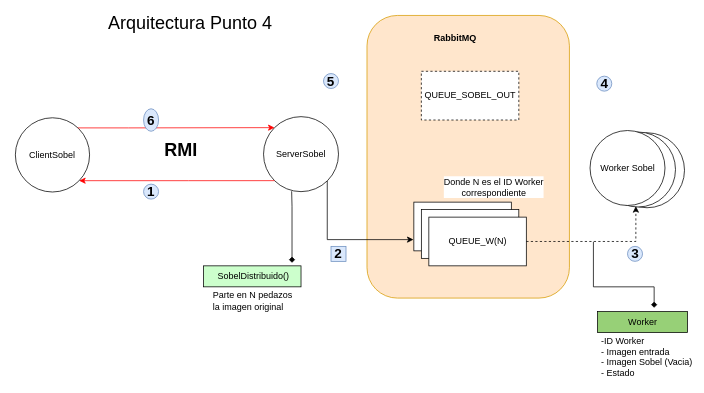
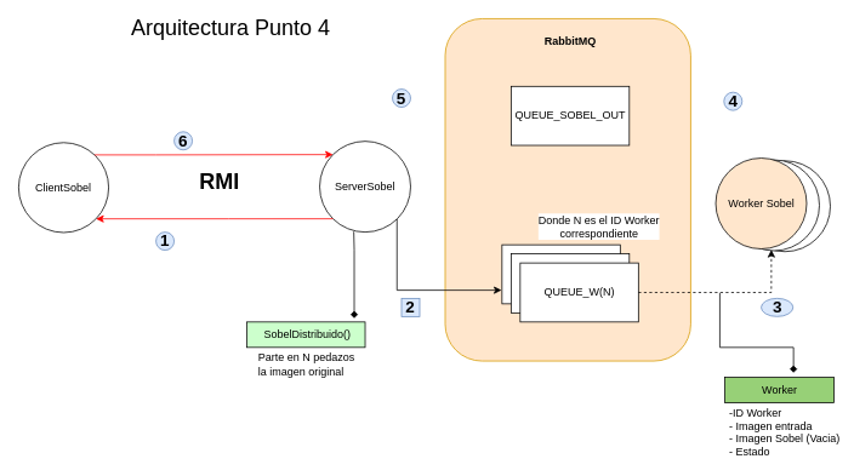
  <mxCell id="0" />
  <mxCell id="1" parent="0" />
  <mxCell id="2" value="" style="ellipse;whiteSpace=wrap;html=1;aspect=fixed;" vertex="1" parent="1"><mxGeometry x="812.5" y="176.5" width="100" height="100" as="geometry" /></mxCell>
  <mxCell id="3" value="" style="ellipse;whiteSpace=wrap;html=1;aspect=fixed;" vertex="1" parent="1"><mxGeometry x="800.5" y="175.5" width="100" height="100" as="geometry" /></mxCell>
  <mxCell id="4" value="&lt;font style=&quot;font-size: 24px&quot;&gt;Arquitectura Punto 4&lt;br&gt;&lt;/font&gt;" style="text;html=1;strokeColor=none;fillColor=none;align=center;verticalAlign=middle;whiteSpace=wrap;rounded=0;" parent="1" vertex="1"><mxGeometry x="76" y="20" width="355" height="20" as="geometry" /></mxCell>
  <mxCell id="5" value="" style="rounded=1;whiteSpace=wrap;html=1;fillColor=#ffe6cc;strokeColor=#d79b00;" vertex="1" parent="1"><mxGeometry x="489" y="20" width="270" height="377" as="geometry" /></mxCell>
- <mxCell id="6" value="&lt;b&gt;RabbitMQ&lt;/b&gt;" style="text;html=1;strokeColor=none;fillColor=none;align=center;verticalAlign=middle;whiteSpace=wrap;rounded=0;" vertex="1" parent="1"><mxGeometry x="576.5" y="35" width="60" height="30" as="geometry" /></mxCell>
+ <mxCell id="6" value="&lt;b&gt;RabbitMQ&lt;/b&gt;" style="text;html=1;strokeColor=none;fillColor=none;align=center;verticalAlign=middle;whiteSpace=wrap;rounded=0;" vertex="1" parent="1"><mxGeometry x="596.5" y="30" width="60" height="30" as="geometry" /></mxCell>
  <mxCell id="7" value="ClientSobel&lt;br&gt;" style="ellipse;whiteSpace=wrap;html=1;aspect=fixed;" vertex="1" parent="1"><mxGeometry x="20" y="156.5" width="99" height="99" as="geometry" /></mxCell>
  <mxCell id="8" value="ServerSobel&lt;br&gt;" style="ellipse;whiteSpace=wrap;html=1;aspect=fixed;" vertex="1" parent="1"><mxGeometry x="351" y="155" width="100" height="100" as="geometry" /></mxCell>
  <mxCell id="9" style="edgeStyle=orthogonalEdgeStyle;rounded=0;orthogonalLoop=1;jettySize=auto;html=1;entryX=0;entryY=0;entryDx=0;entryDy=0;strokeColor=#FF0000;" edge="1" parent="1" source="7" target="8"><mxGeometry relative="1" as="geometry"><Array as="points"><mxPoint x="171" y="170" /><mxPoint x="171" y="170" /></Array><mxPoint x="119" y="196.559" as="sourcePoint" /><mxPoint x="338.004" y="196.559" as="targetPoint" /></mxGeometry></mxCell>
  <mxCell id="10" style="edgeStyle=orthogonalEdgeStyle;rounded=0;orthogonalLoop=1;jettySize=auto;html=1;exitX=0;exitY=1;exitDx=0;exitDy=0;strokeColor=#FF0000;" edge="1" parent="1" source="8" target="7"><mxGeometry relative="1" as="geometry"><Array as="points"><mxPoint x="251" y="240" /><mxPoint x="251" y="240" /></Array><mxPoint x="141" y="300" as="sourcePoint" /><mxPoint x="161" y="270" as="targetPoint" /></mxGeometry></mxCell>
  <mxCell id="11" value="&lt;b&gt;&lt;font style=&quot;font-size: 24px&quot;&gt;RMI&lt;/font&gt;&lt;/b&gt;" style="text;html=1;strokeColor=none;fillColor=none;align=center;verticalAlign=middle;whiteSpace=wrap;rounded=0;" vertex="1" parent="1"><mxGeometry x="211" y="184.5" width="60" height="30" as="geometry" /></mxCell>
- <mxCell id="12" value="Worker Sobel&lt;br&gt;" style="ellipse;whiteSpace=wrap;html=1;aspect=fixed;" vertex="1" parent="1"><mxGeometry x="786.5" y="173.5" width="100" height="100" as="geometry" /></mxCell>
+ <mxCell id="12" value="Worker Sobel&lt;br&gt;" style="ellipse;whiteSpace=wrap;html=1;aspect=fixed;fillColor=#ffe6cc;" vertex="1" parent="1"><mxGeometry x="786.5" y="173.5" width="100" height="100" as="geometry" /></mxCell>
  <mxCell id="13" value="Node(n)" style="rounded=0;whiteSpace=wrap;html=1;" vertex="1" parent="1"><mxGeometry x="551.5" y="269" width="130" height="65" as="geometry" /></mxCell>
  <mxCell id="14" value="Node(n)" style="rounded=0;whiteSpace=wrap;html=1;" vertex="1" parent="1"><mxGeometry x="561.5" y="279" width="130" height="65" as="geometry" /></mxCell>
  <mxCell id="15" value="QUEUE_W(N)" style="rounded=0;whiteSpace=wrap;html=1;" vertex="1" parent="1"><mxGeometry x="571.5" y="289" width="130" height="65" as="geometry" /></mxCell>
  <mxCell id="16" value="Donde N es el ID Worker &lt;br&gt;correspondiente" style="text;html=1;resizable=0;points=[];align=center;verticalAlign=middle;labelBackgroundColor=#ffffff;" vertex="1" connectable="0" parent="1"><mxGeometry x="601.5" y="268.5" as="geometry"><mxPoint x="56" y="-20" as="offset" /></mxGeometry></mxCell>
- <mxCell id="17" value="QUEUE_SOBEL_OUT" style="rounded=0;whiteSpace=wrap;html=1;dashed=1;" vertex="1" parent="1"><mxGeometry x="561.5" y="94.5" width="130" height="65" as="geometry" /></mxCell>
+ <mxCell id="17" value="QUEUE_SOBEL_OUT" style="rounded=0;whiteSpace=wrap;html=1;" vertex="1" parent="1"><mxGeometry x="561.5" y="94.5" width="130" height="65" as="geometry" /></mxCell>
  <mxCell id="18" style="edgeStyle=orthogonalEdgeStyle;rounded=0;orthogonalLoop=1;jettySize=auto;html=1;" edge="1" parent="1" source="8"><mxGeometry relative="1" as="geometry"><Array as="points"><mxPoint x="436" y="319" /></Array><mxPoint x="436" y="250" as="sourcePoint" /><mxPoint x="551" y="319" as="targetPoint" /></mxGeometry></mxCell>
- <mxCell id="19" value="&lt;h2&gt;6&lt;/h2&gt;" style="ellipse;whiteSpace=wrap;html=1;fillColor=#dae8fc;strokeColor=#6c8ebf;" vertex="1" parent="1"><mxGeometry x="191" y="144.5" width="20" height="30" as="geometry" /></mxCell>
+ <mxCell id="19" value="&lt;h2&gt;6&lt;/h2&gt;" style="ellipse;whiteSpace=wrap;html=1;fillColor=#dae8fc;strokeColor=#6c8ebf;" vertex="1" parent="1"><mxGeometry x="191" y="144.5" width="20" height="20" as="geometry" /></mxCell>
  <mxCell id="20" value="&lt;h2&gt;2&lt;/h2&gt;" style="whiteSpace=wrap;html=1;fillColor=#dae8fc;strokeColor=#6c8ebf;rounded=0;" vertex="1" parent="1"><mxGeometry x="441" y="328" width="20" height="20" as="geometry" /></mxCell>
- <mxCell id="21" value="&lt;h2&gt;3&lt;/h2&gt;" style="ellipse;whiteSpace=wrap;html=1;fillColor=#dae8fc;strokeColor=#6c8ebf;" vertex="1" parent="1"><mxGeometry x="836.5" y="328" width="20" height="20" as="geometry" /></mxCell>
+ <mxCell id="21" value="&lt;h2&gt;3&lt;/h2&gt;" style="ellipse;whiteSpace=wrap;html=1;fillColor=#dae8fc;strokeColor=#6c8ebf;" vertex="1" parent="1"><mxGeometry x="836.5" y="328" width="35" height="20" as="geometry" /></mxCell>
  <mxCell id="22" value="&lt;h2&gt;4&lt;/h2&gt;" style="ellipse;whiteSpace=wrap;html=1;fillColor=#dae8fc;strokeColor=#6c8ebf;" vertex="1" parent="1"><mxGeometry x="795.5" y="101" width="20" height="20" as="geometry" /></mxCell>
  <mxCell id="23" value="&lt;h2&gt;5&lt;/h2&gt;" style="ellipse;whiteSpace=wrap;html=1;fillColor=#dae8fc;strokeColor=#6c8ebf;" vertex="1" parent="1"><mxGeometry x="431" y="97.5" width="20" height="20" as="geometry" /></mxCell>
- <mxCell id="24" value="&lt;h2&gt;1&lt;/h2&gt;" style="ellipse;whiteSpace=wrap;html=1;fillColor=#dae8fc;strokeColor=#6c8ebf;" vertex="1" parent="1"><mxGeometry x="191" y="245" width="20" height="20" as="geometry" /></mxCell>
+ <mxCell id="24" value="&lt;h2&gt;1&lt;/h2&gt;" style="ellipse;whiteSpace=wrap;html=1;fillColor=#dae8fc;strokeColor=#6c8ebf;" vertex="1" parent="1"><mxGeometry x="171" y="255" width="20" height="20" as="geometry" /></mxCell>
  <mxCell id="25" style="edgeStyle=orthogonalEdgeStyle;rounded=0;orthogonalLoop=1;jettySize=auto;html=1;entryX=0.5;entryY=1;entryDx=0;entryDy=0;dashed=1;exitX=1;exitY=0.5;exitDx=0;exitDy=0;" edge="1" parent="1" source="15"><mxGeometry relative="1" as="geometry"><Array as="points"><mxPoint x="848" y="322" /></Array><mxPoint x="1029.676" y="303.941" as="sourcePoint" /><mxPoint x="847.647" y="274.471" as="targetPoint" /></mxGeometry></mxCell>
  <mxCell id="26" style="edgeStyle=orthogonalEdgeStyle;rounded=0;orthogonalLoop=1;jettySize=auto;html=1;startArrow=diamond;startFill=1;endArrow=none;endFill=0;" edge="1" parent="1"><mxGeometry relative="1" as="geometry"><Array as="points"><mxPoint x="872" y="382" /><mxPoint x="791" y="382" /></Array><mxPoint x="872" y="410" as="sourcePoint" /><mxPoint x="791" y="322" as="targetPoint" /></mxGeometry></mxCell>
  <mxCell id="27" value="Worker" style="rounded=0;whiteSpace=wrap;html=1;fillColor=#97D077;" vertex="1" parent="1"><mxGeometry x="796.5" y="415" width="120" height="28" as="geometry" /></mxCell>
  <mxCell id="28" value="&lt;div style=&quot;text-align: left&quot;&gt;&lt;span&gt;-ID Worker&lt;/span&gt;&lt;/div&gt;&lt;div style=&quot;text-align: left&quot;&gt;&lt;span&gt;- Imagen entrada&lt;/span&gt;&lt;/div&gt;&lt;div style=&quot;text-align: left&quot;&gt;&lt;span&gt;- Imagen Sobel (Vacia)&lt;/span&gt;&lt;/div&gt;&lt;div style=&quot;text-align: left&quot;&gt;&lt;span&gt;- Estado&lt;/span&gt;&lt;/div&gt;&lt;div style=&quot;text-align: left&quot;&gt;&lt;br&gt;&lt;/div&gt;" style="text;html=1;resizable=0;points=[];align=center;verticalAlign=middle;labelBackgroundColor=#ffffff;" vertex="1" connectable="0" parent="1"><mxGeometry x="805.5" y="502" as="geometry"><mxPoint x="56" y="-20" as="offset" /></mxGeometry></mxCell>
  <mxCell id="29" style="edgeStyle=orthogonalEdgeStyle;rounded=0;orthogonalLoop=1;jettySize=auto;html=1;startArrow=diamond;startFill=1;endArrow=none;endFill=0;" edge="1" parent="1"><mxGeometry relative="1" as="geometry"><Array as="points"><mxPoint x="388.5" y="274.5" /><mxPoint x="388.5" y="274.5" /></Array><mxPoint x="389" y="350" as="sourcePoint" /><mxPoint x="388.5" y="254.5" as="targetPoint" /></mxGeometry></mxCell>
  <mxCell id="30" value="&amp;nbsp;SobelDistribuido()" style="rounded=0;whiteSpace=wrap;html=1;fillColor=#CCFFCC;" vertex="1" parent="1"><mxGeometry x="271" y="354" width="130" height="28" as="geometry" /></mxCell>
  <mxCell id="31" value="&lt;div style=&quot;text-align: left&quot;&gt;Parte en N pedazos&amp;nbsp;&lt;/div&gt;&lt;div style=&quot;text-align: left&quot;&gt;&lt;span&gt;la imagen original&lt;/span&gt;&lt;/div&gt;" style="text;html=1;resizable=0;points=[];align=center;verticalAlign=middle;labelBackgroundColor=#ffffff;" vertex="1" connectable="0" parent="1"><mxGeometry x="281" y="420" as="geometry"><mxPoint x="56" y="-20" as="offset" /></mxGeometry></mxCell>
